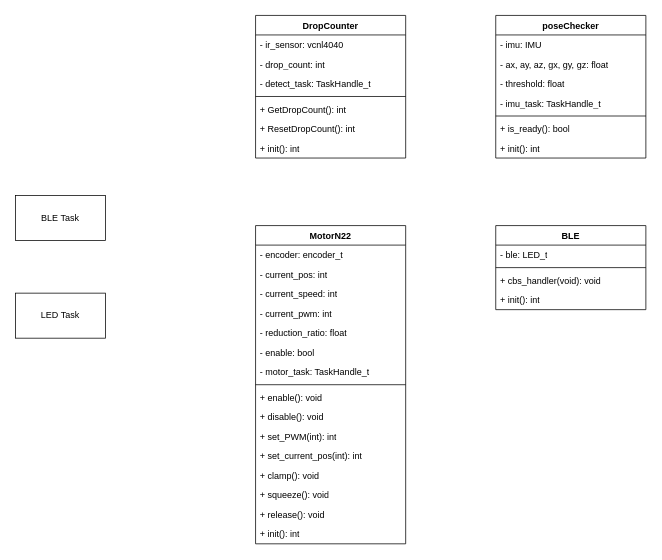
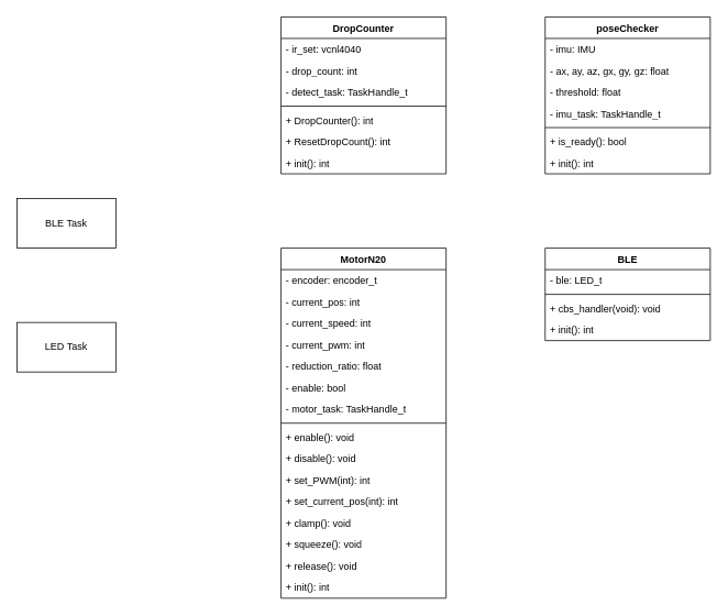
  <mxCell id="0" />
  <mxCell id="1" parent="0" />
- <mxCell id="2" value="BLE Task" style="whiteSpace=wrap;html=1;" parent="1" vertex="1"><mxGeometry x="20" y="260" width="120" height="60" as="geometry" /></mxCell>
+ <mxCell id="2" value="BLE Task" style="whiteSpace=wrap;html=1;" parent="1" vertex="1"><mxGeometry x="20" y="240" width="120" height="60" as="geometry" /></mxCell>
  <mxCell id="3" value="LED Task" style="whiteSpace=wrap;html=1;" parent="1" vertex="1"><mxGeometry x="20" y="390" width="120" height="60" as="geometry" /></mxCell>
  <mxCell id="4" value="DropCounter" style="swimlane;fontStyle=1;align=center;verticalAlign=top;childLayout=stackLayout;horizontal=1;startSize=26;horizontalStack=0;resizeParent=1;resizeParentMax=0;resizeLast=0;collapsible=1;marginBottom=0;whiteSpace=wrap;html=1;" parent="1" vertex="1"><mxGeometry x="340" y="20" width="200" height="190" as="geometry" /></mxCell>
- <mxCell id="5" value="- ir_sensor: vcnl4040" style="text;strokeColor=none;fillColor=none;align=left;verticalAlign=top;spacingLeft=4;spacingRight=4;overflow=hidden;rotatable=0;points=[[0,0.5],[1,0.5]];portConstraint=eastwest;whiteSpace=wrap;html=1;" parent="4" vertex="1"><mxGeometry y="26" width="200" height="26" as="geometry" /></mxCell>
+ <mxCell id="5" value="- ir_set: vcnl4040" style="text;strokeColor=none;fillColor=none;align=left;verticalAlign=top;spacingLeft=4;spacingRight=4;overflow=hidden;rotatable=0;points=[[0,0.5],[1,0.5]];portConstraint=eastwest;whiteSpace=wrap;html=1;" parent="4" vertex="1"><mxGeometry y="26" width="200" height="26" as="geometry" /></mxCell>
  <mxCell id="6" value="- drop_count: int" style="text;strokeColor=none;fillColor=none;align=left;verticalAlign=top;spacingLeft=4;spacingRight=4;overflow=hidden;rotatable=0;points=[[0,0.5],[1,0.5]];portConstraint=eastwest;whiteSpace=wrap;html=1;" vertex="1" parent="4"><mxGeometry y="52" width="200" height="26" as="geometry" /></mxCell>
  <mxCell id="7" value="- detect_task: TaskHandle_t" style="text;strokeColor=none;fillColor=none;align=left;verticalAlign=top;spacingLeft=4;spacingRight=4;overflow=hidden;rotatable=0;points=[[0,0.5],[1,0.5]];portConstraint=eastwest;whiteSpace=wrap;html=1;" vertex="1" parent="4"><mxGeometry y="78" width="200" height="26" as="geometry" /></mxCell>
  <mxCell id="8" value="" style="line;strokeWidth=1;fillColor=none;align=left;verticalAlign=middle;spacingTop=-1;spacingLeft=3;spacingRight=3;rotatable=0;labelPosition=right;points=[];portConstraint=eastwest;strokeColor=inherit;" parent="4" vertex="1"><mxGeometry y="104" width="200" height="8" as="geometry" /></mxCell>
- <mxCell id="9" value="+ GetDropCount(): int" style="text;strokeColor=none;fillColor=none;align=left;verticalAlign=top;spacingLeft=4;spacingRight=4;overflow=hidden;rotatable=0;points=[[0,0.5],[1,0.5]];portConstraint=eastwest;whiteSpace=wrap;html=1;" parent="4" vertex="1"><mxGeometry y="112" width="200" height="26" as="geometry" /></mxCell>
+ <mxCell id="9" value="+ DropCounter(): int" style="text;strokeColor=none;fillColor=none;align=left;verticalAlign=top;spacingLeft=4;spacingRight=4;overflow=hidden;rotatable=0;points=[[0,0.5],[1,0.5]];portConstraint=eastwest;whiteSpace=wrap;html=1;" parent="4" vertex="1"><mxGeometry y="112" width="200" height="26" as="geometry" /></mxCell>
  <mxCell id="10" value="+ ResetDropCount(): int" style="text;strokeColor=none;fillColor=none;align=left;verticalAlign=top;spacingLeft=4;spacingRight=4;overflow=hidden;rotatable=0;points=[[0,0.5],[1,0.5]];portConstraint=eastwest;whiteSpace=wrap;html=1;" vertex="1" parent="4"><mxGeometry y="138" width="200" height="26" as="geometry" /></mxCell>
  <mxCell id="11" value="+ init(): int" style="text;strokeColor=none;fillColor=none;align=left;verticalAlign=top;spacingLeft=4;spacingRight=4;overflow=hidden;rotatable=0;points=[[0,0.5],[1,0.5]];portConstraint=eastwest;whiteSpace=wrap;html=1;" vertex="1" parent="4"><mxGeometry y="164" width="200" height="26" as="geometry" /></mxCell>
- <mxCell id="12" value="MotorN22" style="swimlane;fontStyle=1;align=center;verticalAlign=top;childLayout=stackLayout;horizontal=1;startSize=26;horizontalStack=0;resizeParent=1;resizeParentMax=0;resizeLast=0;collapsible=1;marginBottom=0;whiteSpace=wrap;html=1;" vertex="1" parent="1"><mxGeometry x="340" y="300" width="200" height="424" as="geometry" /></mxCell>
+ <mxCell id="12" value="MotorN20" style="swimlane;fontStyle=1;align=center;verticalAlign=top;childLayout=stackLayout;horizontal=1;startSize=26;horizontalStack=0;resizeParent=1;resizeParentMax=0;resizeLast=0;collapsible=1;marginBottom=0;whiteSpace=wrap;html=1;" vertex="1" parent="1"><mxGeometry x="340" y="300" width="200" height="424" as="geometry" /></mxCell>
  <mxCell id="13" value="- encoder: encoder_t" style="text;strokeColor=none;fillColor=none;align=left;verticalAlign=top;spacingLeft=4;spacingRight=4;overflow=hidden;rotatable=0;points=[[0,0.5],[1,0.5]];portConstraint=eastwest;whiteSpace=wrap;html=1;" vertex="1" parent="12"><mxGeometry y="26" width="200" height="26" as="geometry" /></mxCell>
  <mxCell id="14" value="- current_pos: int" style="text;strokeColor=none;fillColor=none;align=left;verticalAlign=top;spacingLeft=4;spacingRight=4;overflow=hidden;rotatable=0;points=[[0,0.5],[1,0.5]];portConstraint=eastwest;whiteSpace=wrap;html=1;" vertex="1" parent="12"><mxGeometry y="52" width="200" height="26" as="geometry" /></mxCell>
  <mxCell id="15" value="- current_speed: int" style="text;strokeColor=none;fillColor=none;align=left;verticalAlign=top;spacingLeft=4;spacingRight=4;overflow=hidden;rotatable=0;points=[[0,0.5],[1,0.5]];portConstraint=eastwest;whiteSpace=wrap;html=1;" vertex="1" parent="12"><mxGeometry y="78" width="200" height="26" as="geometry" /></mxCell>
  <mxCell id="16" value="- current_pwm: int" style="text;strokeColor=none;fillColor=none;align=left;verticalAlign=top;spacingLeft=4;spacingRight=4;overflow=hidden;rotatable=0;points=[[0,0.5],[1,0.5]];portConstraint=eastwest;whiteSpace=wrap;html=1;" vertex="1" parent="12"><mxGeometry y="104" width="200" height="26" as="geometry" /></mxCell>
  <mxCell id="17" value="- reduction_ratio: float" style="text;strokeColor=none;fillColor=none;align=left;verticalAlign=top;spacingLeft=4;spacingRight=4;overflow=hidden;rotatable=0;points=[[0,0.5],[1,0.5]];portConstraint=eastwest;whiteSpace=wrap;html=1;" vertex="1" parent="12"><mxGeometry y="130" width="200" height="26" as="geometry" /></mxCell>
  <mxCell id="18" value="- enable: bool" style="text;strokeColor=none;fillColor=none;align=left;verticalAlign=top;spacingLeft=4;spacingRight=4;overflow=hidden;rotatable=0;points=[[0,0.5],[1,0.5]];portConstraint=eastwest;whiteSpace=wrap;html=1;" vertex="1" parent="12"><mxGeometry y="156" width="200" height="26" as="geometry" /></mxCell>
  <mxCell id="19" value="- motor_task: TaskHandle_t" style="text;strokeColor=none;fillColor=none;align=left;verticalAlign=top;spacingLeft=4;spacingRight=4;overflow=hidden;rotatable=0;points=[[0,0.5],[1,0.5]];portConstraint=eastwest;whiteSpace=wrap;html=1;" vertex="1" parent="12"><mxGeometry y="182" width="200" height="26" as="geometry" /></mxCell>
  <mxCell id="20" value="" style="line;strokeWidth=1;fillColor=none;align=left;verticalAlign=middle;spacingTop=-1;spacingLeft=3;spacingRight=3;rotatable=0;labelPosition=right;points=[];portConstraint=eastwest;strokeColor=inherit;" vertex="1" parent="12"><mxGeometry y="208" width="200" height="8" as="geometry" /></mxCell>
  <mxCell id="21" value="+ enable(): void" style="text;strokeColor=none;fillColor=none;align=left;verticalAlign=top;spacingLeft=4;spacingRight=4;overflow=hidden;rotatable=0;points=[[0,0.5],[1,0.5]];portConstraint=eastwest;whiteSpace=wrap;html=1;" vertex="1" parent="12"><mxGeometry y="216" width="200" height="26" as="geometry" /></mxCell>
  <mxCell id="22" value="+ disable(): void" style="text;strokeColor=none;fillColor=none;align=left;verticalAlign=top;spacingLeft=4;spacingRight=4;overflow=hidden;rotatable=0;points=[[0,0.5],[1,0.5]];portConstraint=eastwest;whiteSpace=wrap;html=1;" vertex="1" parent="12"><mxGeometry y="242" width="200" height="26" as="geometry" /></mxCell>
  <mxCell id="23" value="+ set_PWM(int): int" style="text;strokeColor=none;fillColor=none;align=left;verticalAlign=top;spacingLeft=4;spacingRight=4;overflow=hidden;rotatable=0;points=[[0,0.5],[1,0.5]];portConstraint=eastwest;whiteSpace=wrap;html=1;" vertex="1" parent="12"><mxGeometry y="268" width="200" height="26" as="geometry" /></mxCell>
  <mxCell id="24" value="+ set_current_pos(int): int" style="text;strokeColor=none;fillColor=none;align=left;verticalAlign=top;spacingLeft=4;spacingRight=4;overflow=hidden;rotatable=0;points=[[0,0.5],[1,0.5]];portConstraint=eastwest;whiteSpace=wrap;html=1;" vertex="1" parent="12"><mxGeometry y="294" width="200" height="26" as="geometry" /></mxCell>
  <mxCell id="25" value="+ clamp(): void" style="text;strokeColor=none;fillColor=none;align=left;verticalAlign=top;spacingLeft=4;spacingRight=4;overflow=hidden;rotatable=0;points=[[0,0.5],[1,0.5]];portConstraint=eastwest;whiteSpace=wrap;html=1;" vertex="1" parent="12"><mxGeometry y="320" width="200" height="26" as="geometry" /></mxCell>
  <mxCell id="26" value="+ squeeze(): void" style="text;strokeColor=none;fillColor=none;align=left;verticalAlign=top;spacingLeft=4;spacingRight=4;overflow=hidden;rotatable=0;points=[[0,0.5],[1,0.5]];portConstraint=eastwest;whiteSpace=wrap;html=1;" vertex="1" parent="12"><mxGeometry y="346" width="200" height="26" as="geometry" /></mxCell>
  <mxCell id="27" value="+ release(): void" style="text;strokeColor=none;fillColor=none;align=left;verticalAlign=top;spacingLeft=4;spacingRight=4;overflow=hidden;rotatable=0;points=[[0,0.5],[1,0.5]];portConstraint=eastwest;whiteSpace=wrap;html=1;" vertex="1" parent="12"><mxGeometry y="372" width="200" height="26" as="geometry" /></mxCell>
  <mxCell id="28" value="+ init(): int" style="text;strokeColor=none;fillColor=none;align=left;verticalAlign=top;spacingLeft=4;spacingRight=4;overflow=hidden;rotatable=0;points=[[0,0.5],[1,0.5]];portConstraint=eastwest;whiteSpace=wrap;html=1;" vertex="1" parent="12"><mxGeometry y="398" width="200" height="26" as="geometry" /></mxCell>
  <mxCell id="29" value="poseChecker" style="swimlane;fontStyle=1;align=center;verticalAlign=top;childLayout=stackLayout;horizontal=1;startSize=26;horizontalStack=0;resizeParent=1;resizeParentMax=0;resizeLast=0;collapsible=1;marginBottom=0;whiteSpace=wrap;html=1;" vertex="1" parent="1"><mxGeometry x="660" y="20" width="200" height="190" as="geometry" /></mxCell>
  <mxCell id="30" value="- imu: IMU" style="text;strokeColor=none;fillColor=none;align=left;verticalAlign=top;spacingLeft=4;spacingRight=4;overflow=hidden;rotatable=0;points=[[0,0.5],[1,0.5]];portConstraint=eastwest;whiteSpace=wrap;html=1;" vertex="1" parent="29"><mxGeometry y="26" width="200" height="26" as="geometry" /></mxCell>
  <mxCell id="31" value="- ax, ay, az, gx, gy, gz: float" style="text;strokeColor=none;fillColor=none;align=left;verticalAlign=top;spacingLeft=4;spacingRight=4;overflow=hidden;rotatable=0;points=[[0,0.5],[1,0.5]];portConstraint=eastwest;whiteSpace=wrap;html=1;" vertex="1" parent="29"><mxGeometry y="52" width="200" height="26" as="geometry" /></mxCell>
  <mxCell id="32" value="- threshold: float" style="text;strokeColor=none;fillColor=none;align=left;verticalAlign=top;spacingLeft=4;spacingRight=4;overflow=hidden;rotatable=0;points=[[0,0.5],[1,0.5]];portConstraint=eastwest;whiteSpace=wrap;html=1;" vertex="1" parent="29"><mxGeometry y="78" width="200" height="26" as="geometry" /></mxCell>
  <mxCell id="33" value="- imu_task: TaskHandle_t" style="text;strokeColor=none;fillColor=none;align=left;verticalAlign=top;spacingLeft=4;spacingRight=4;overflow=hidden;rotatable=0;points=[[0,0.5],[1,0.5]];portConstraint=eastwest;whiteSpace=wrap;html=1;" vertex="1" parent="29"><mxGeometry y="104" width="200" height="26" as="geometry" /></mxCell>
  <mxCell id="34" value="" style="line;strokeWidth=1;fillColor=none;align=left;verticalAlign=middle;spacingTop=-1;spacingLeft=3;spacingRight=3;rotatable=0;labelPosition=right;points=[];portConstraint=eastwest;strokeColor=inherit;" vertex="1" parent="29"><mxGeometry y="130" width="200" height="8" as="geometry" /></mxCell>
  <mxCell id="35" value="+ is_ready(): bool" style="text;strokeColor=none;fillColor=none;align=left;verticalAlign=top;spacingLeft=4;spacingRight=4;overflow=hidden;rotatable=0;points=[[0,0.5],[1,0.5]];portConstraint=eastwest;whiteSpace=wrap;html=1;" vertex="1" parent="29"><mxGeometry y="138" width="200" height="26" as="geometry" /></mxCell>
  <mxCell id="36" value="+ init(): int" style="text;strokeColor=none;fillColor=none;align=left;verticalAlign=top;spacingLeft=4;spacingRight=4;overflow=hidden;rotatable=0;points=[[0,0.5],[1,0.5]];portConstraint=eastwest;whiteSpace=wrap;html=1;" vertex="1" parent="29"><mxGeometry y="164" width="200" height="26" as="geometry" /></mxCell>
  <mxCell id="37" value="BLE" style="swimlane;fontStyle=1;align=center;verticalAlign=top;childLayout=stackLayout;horizontal=1;startSize=26;horizontalStack=0;resizeParent=1;resizeParentMax=0;resizeLast=0;collapsible=1;marginBottom=0;whiteSpace=wrap;html=1;" vertex="1" parent="1"><mxGeometry x="660" y="300" width="200" height="112" as="geometry" /></mxCell>
  <mxCell id="38" value="- ble: LED_t" style="text;strokeColor=none;fillColor=none;align=left;verticalAlign=top;spacingLeft=4;spacingRight=4;overflow=hidden;rotatable=0;points=[[0,0.5],[1,0.5]];portConstraint=eastwest;whiteSpace=wrap;html=1;" vertex="1" parent="37"><mxGeometry y="26" width="200" height="26" as="geometry" /></mxCell>
  <mxCell id="39" value="" style="line;strokeWidth=1;fillColor=none;align=left;verticalAlign=middle;spacingTop=-1;spacingLeft=3;spacingRight=3;rotatable=0;labelPosition=right;points=[];portConstraint=eastwest;strokeColor=inherit;" vertex="1" parent="37"><mxGeometry y="52" width="200" height="8" as="geometry" /></mxCell>
  <mxCell id="40" value="+ cbs_handler(void): void" style="text;strokeColor=none;fillColor=none;align=left;verticalAlign=top;spacingLeft=4;spacingRight=4;overflow=hidden;rotatable=0;points=[[0,0.5],[1,0.5]];portConstraint=eastwest;whiteSpace=wrap;html=1;" vertex="1" parent="37"><mxGeometry y="60" width="200" height="26" as="geometry" /></mxCell>
  <mxCell id="41" value="+ init(): int" style="text;strokeColor=none;fillColor=none;align=left;verticalAlign=top;spacingLeft=4;spacingRight=4;overflow=hidden;rotatable=0;points=[[0,0.5],[1,0.5]];portConstraint=eastwest;whiteSpace=wrap;html=1;" vertex="1" parent="37"><mxGeometry y="86" width="200" height="26" as="geometry" /></mxCell>
